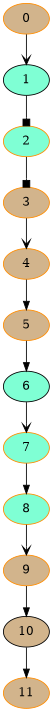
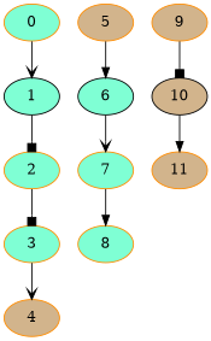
  digraph {
    node [color=darkorange fillcolor=aquamarine style=filled]
    edge [arrowhead=vee]
    1 [color=black]
-   0 [fillcolor=tan]
+   0
    2
-   3 [fillcolor=tan]
+   3
    4 [fillcolor=tan]
    5 [fillcolor=tan]
    6 [color=black]
    7
    8
    9 [fillcolor=tan]
    10 [color=black fillcolor=tan]
    11 [fillcolor=tan]
    1 -> 2 [arrowhead=box]
    0 -> 1
    2 -> 3 [arrowhead=box]
    3 -> 4
-   4 -> 5 [arrowhead=normal]
    5 -> 6 [arrowhead=normal]
    6 -> 7
    7 -> 8 [arrowhead=normal]
-   8 -> 9
-   9 -> 10 [arrowhead=normal]
+   9 -> 10 [arrowhead=box]
    10 -> 11 [arrowhead=normal]
  }
